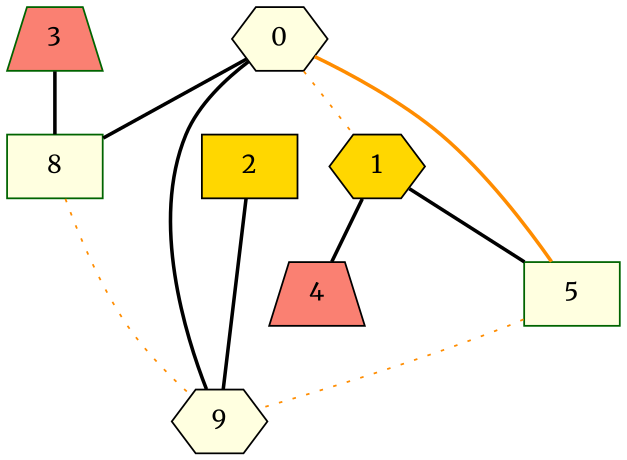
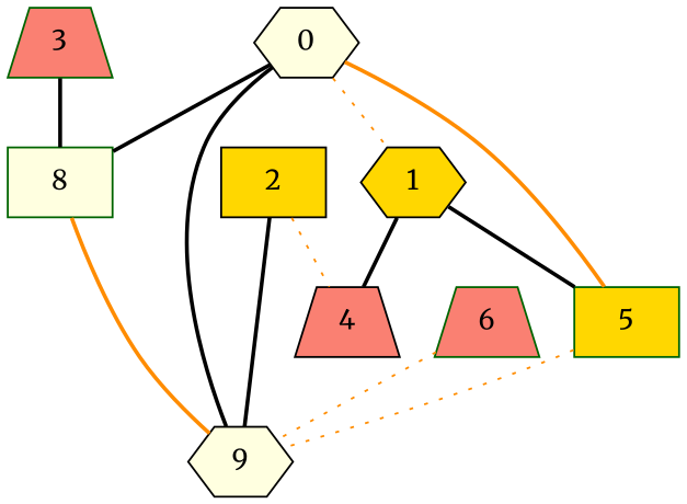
  graph {
    fontname=Merriweather
    node [color=black fillcolor=lightyellow fontname=Merriweather shape=hexagon style=filled]
    edge [color=darkorange fontname=Merriweather style=bold]
    0
    1 [fillcolor=gold]
-   5 [color=darkgreen shape=box]
+   5 [color=darkgreen fillcolor=gold shape=box]
    8 [color=darkgreen shape=box]
    9
    4 [fillcolor=salmon shape=trapezium]
    2 [fillcolor=gold shape=box]
    3 [color=darkgreen fillcolor=salmon shape=trapezium]
+   6 [color=darkgreen fillcolor=salmon shape=trapezium]
    0 -- 1 [style=dotted]
    0 -- 5
    0 -- 8 [color=black]
    0 -- 9 [color=black]
    1 -- 5 [color=black]
    1 -- 4 [color=black]
    5 -- 9 [style=dotted]
-   8 -- 9 [style=dotted]
+   8 -- 9
    2 -- 9 [color=black]
+   2 -- 4 [style=dotted]
    3 -- 8 [color=black]
+   6 -- 9 [style=dotted]
  }
